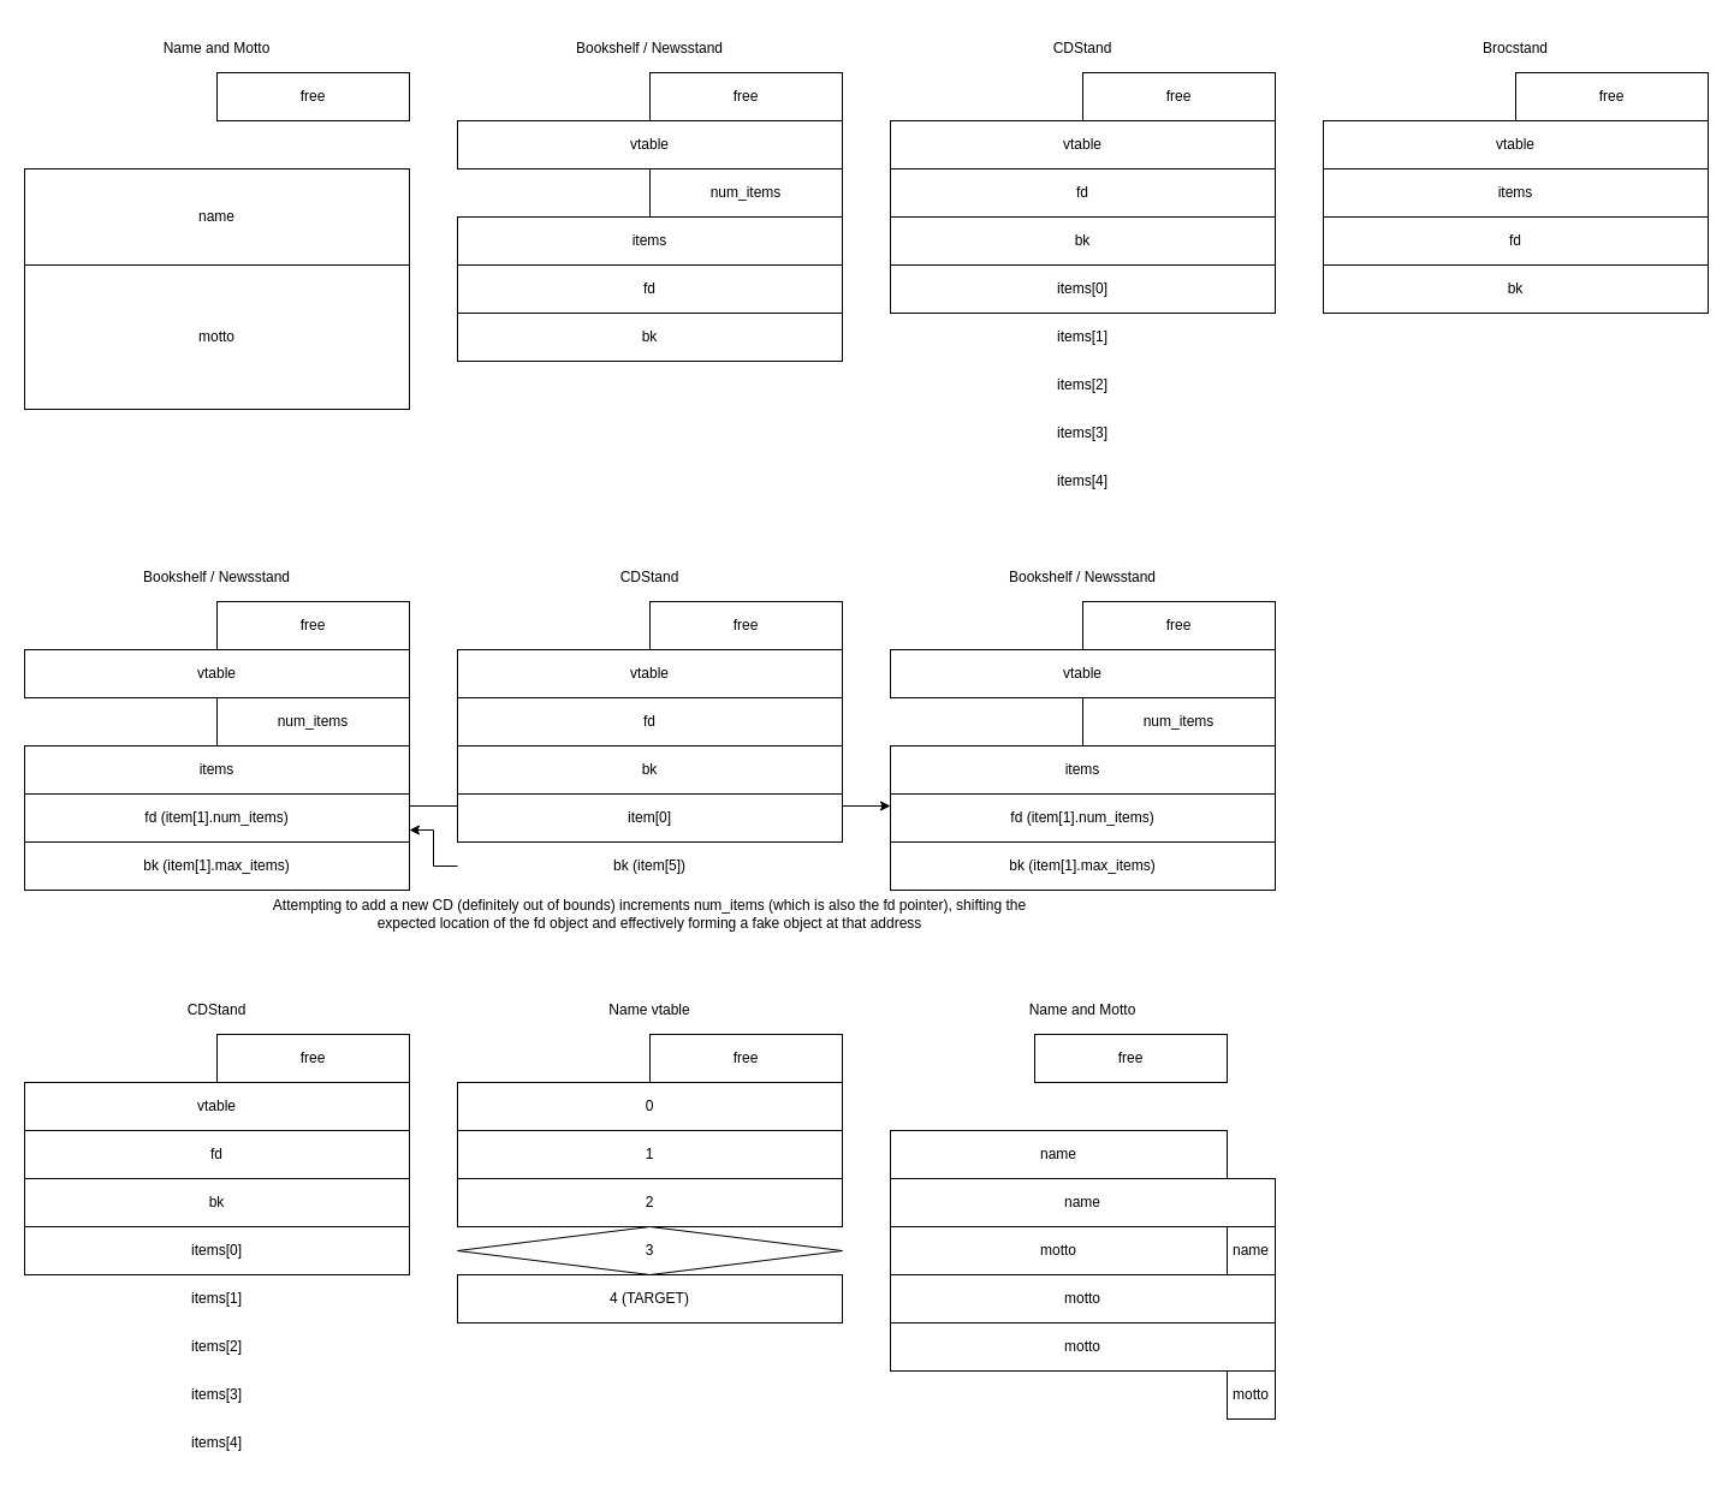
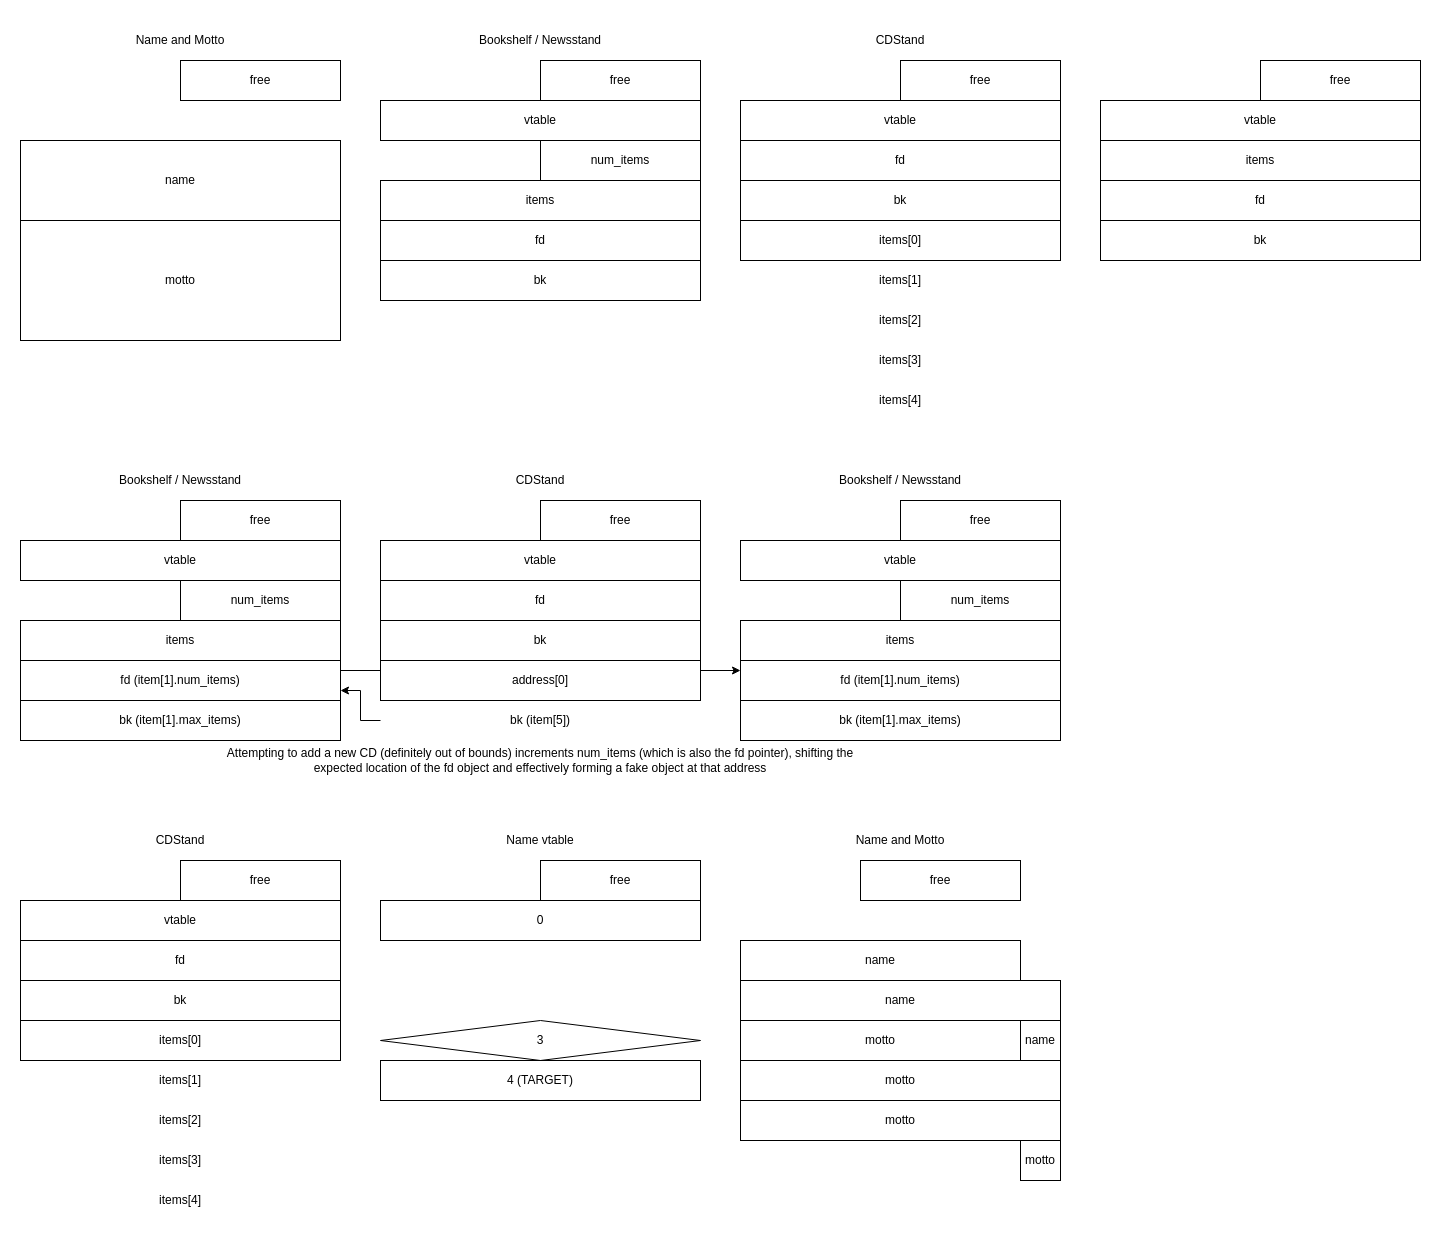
  <mxCell id="0" />
  <mxCell id="1" parent="0" />
  <mxCell id="2" value="" style="group" vertex="1" connectable="0" parent="1"><mxGeometry width="320" height="320" as="geometry" x="20" y="20" /></mxCell>
  <mxCell id="3" value="free" style="rounded=0;whiteSpace=wrap;html=1;" vertex="1" parent="2"><mxGeometry x="160" y="40" width="160" height="40" as="geometry" /></mxCell>
  <mxCell id="4" value="Name and Motto" style="text;html=1;strokeColor=none;fillColor=none;align=center;verticalAlign=middle;whiteSpace=wrap;rounded=0;" vertex="1" parent="2"><mxGeometry width="320" height="40" as="geometry" /></mxCell>
  <mxCell id="5" value="name" style="rounded=0;whiteSpace=wrap;html=1;" vertex="1" parent="2"><mxGeometry y="120" width="320" height="80" as="geometry" /></mxCell>
  <mxCell id="6" value="motto" style="rounded=0;whiteSpace=wrap;html=1;" vertex="1" parent="2"><mxGeometry y="200" width="320" height="120" as="geometry" /></mxCell>
  <mxCell id="7" value="" style="group" vertex="1" connectable="0" parent="1"><mxGeometry x="380" width="320" height="280" as="geometry" y="20" /></mxCell>
  <mxCell id="8" value="free" style="rounded=0;whiteSpace=wrap;html=1;" vertex="1" parent="7"><mxGeometry x="160" y="40" width="160" height="40" as="geometry" /></mxCell>
  <mxCell id="9" value="Bookshelf / Newsstand" style="text;html=1;strokeColor=none;fillColor=none;align=center;verticalAlign=middle;whiteSpace=wrap;rounded=0;" vertex="1" parent="7"><mxGeometry width="320" height="40" as="geometry" /></mxCell>
  <mxCell id="10" value="vtable" style="rounded=0;whiteSpace=wrap;html=1;" vertex="1" parent="7"><mxGeometry y="80" width="320" height="40" as="geometry" /></mxCell>
  <mxCell id="11" value="items" style="rounded=0;whiteSpace=wrap;html=1;" vertex="1" parent="7"><mxGeometry y="160" width="320" height="40" as="geometry" /></mxCell>
  <mxCell id="12" value="fd" style="rounded=0;whiteSpace=wrap;html=1;" vertex="1" parent="7"><mxGeometry y="200" width="320" height="40" as="geometry" /></mxCell>
  <mxCell id="13" value="bk" style="rounded=0;whiteSpace=wrap;html=1;" vertex="1" parent="7"><mxGeometry y="240" width="320" height="40" as="geometry" /></mxCell>
  <mxCell id="14" value="num_items" style="rounded=0;whiteSpace=wrap;html=1;" vertex="1" parent="7"><mxGeometry x="160" y="120" width="160" height="40" as="geometry" /></mxCell>
  <mxCell id="15" value="" style="group" vertex="1" connectable="0" parent="1"><mxGeometry x="740" width="320" height="400" as="geometry" y="20" /></mxCell>
  <mxCell id="16" value="free" style="rounded=0;whiteSpace=wrap;html=1;" vertex="1" parent="15"><mxGeometry x="160" y="40" width="160" height="40" as="geometry" /></mxCell>
  <mxCell id="17" value="CDStand" style="text;html=1;strokeColor=none;fillColor=none;align=center;verticalAlign=middle;whiteSpace=wrap;rounded=0;" vertex="1" parent="15"><mxGeometry width="320" height="40" as="geometry" /></mxCell>
  <mxCell id="18" value="vtable" style="rounded=0;whiteSpace=wrap;html=1;" vertex="1" parent="15"><mxGeometry y="80" width="320" height="40" as="geometry" /></mxCell>
  <mxCell id="19" value="fd" style="rounded=0;whiteSpace=wrap;html=1;" vertex="1" parent="15"><mxGeometry y="120" width="320" height="40" as="geometry" /></mxCell>
  <mxCell id="20" value="bk" style="rounded=0;whiteSpace=wrap;html=1;" vertex="1" parent="15"><mxGeometry y="160" width="320" height="40" as="geometry" /></mxCell>
  <mxCell id="21" value="items[0]" style="rounded=0;whiteSpace=wrap;html=1;" vertex="1" parent="15"><mxGeometry y="200" width="320" height="40" as="geometry" /></mxCell>
  <mxCell id="22" value="items[1]" style="text;html=1;strokeColor=none;fillColor=none;align=center;verticalAlign=middle;whiteSpace=wrap;rounded=0;" vertex="1" parent="15"><mxGeometry y="240" width="320" height="40" as="geometry" /></mxCell>
  <mxCell id="23" value="items[2]" style="text;html=1;strokeColor=none;fillColor=none;align=center;verticalAlign=middle;whiteSpace=wrap;rounded=0;" vertex="1" parent="15"><mxGeometry y="280" width="320" height="40" as="geometry" /></mxCell>
  <mxCell id="24" value="items[3]" style="text;html=1;strokeColor=none;fillColor=none;align=center;verticalAlign=middle;whiteSpace=wrap;rounded=0;" vertex="1" parent="15"><mxGeometry y="320" width="320" height="40" as="geometry" /></mxCell>
  <mxCell id="25" value="items[4]" style="text;html=1;strokeColor=none;fillColor=none;align=center;verticalAlign=middle;whiteSpace=wrap;rounded=0;" vertex="1" parent="15"><mxGeometry y="360" width="320" height="40" as="geometry" /></mxCell>
  <mxCell id="26" value="" style="group" vertex="1" connectable="0" parent="1"><mxGeometry x="1100" width="320" height="240" as="geometry" y="20" /></mxCell>
  <mxCell id="27" value="free" style="rounded=0;whiteSpace=wrap;html=1;" vertex="1" parent="26"><mxGeometry x="160" y="40" width="160" height="40" as="geometry" /></mxCell>
- <mxCell id="28" value="Brocstand" style="text;html=1;strokeColor=none;fillColor=none;align=center;verticalAlign=middle;whiteSpace=wrap;rounded=0;" vertex="1" parent="26"><mxGeometry width="320" height="40" as="geometry" /></mxCell>
  <mxCell id="29" value="vtable" style="rounded=0;whiteSpace=wrap;html=1;" vertex="1" parent="26"><mxGeometry y="80" width="320" height="40" as="geometry" /></mxCell>
  <mxCell id="30" value="items" style="rounded=0;whiteSpace=wrap;html=1;" vertex="1" parent="26"><mxGeometry y="120" width="320" height="40" as="geometry" /></mxCell>
  <mxCell id="31" value="fd" style="rounded=0;whiteSpace=wrap;html=1;" vertex="1" parent="26"><mxGeometry y="160" width="320" height="40" as="geometry" /></mxCell>
  <mxCell id="32" value="bk" style="rounded=0;whiteSpace=wrap;html=1;" vertex="1" parent="26"><mxGeometry y="200" width="320" height="40" as="geometry" /></mxCell>
  <mxCell id="33" value="" style="group" vertex="1" connectable="0" parent="1"><mxGeometry y="460" width="1040" height="320" as="geometry" x="20" /></mxCell>
  <mxCell id="34" value="" style="endArrow=classic;html=1;rounded=0;exitX=1;exitY=0.25;exitDx=0;exitDy=0;" edge="1" parent="33" source="40"><mxGeometry width="50" height="50" relative="1" as="geometry"><mxPoint x="710" y="230" as="sourcePoint" /><mxPoint x="720" y="210" as="targetPoint" /></mxGeometry></mxCell>
  <mxCell id="35" value="" style="group" vertex="1" connectable="0" parent="33"><mxGeometry width="320" height="280" as="geometry" /></mxCell>
  <mxCell id="36" value="free" style="rounded=0;whiteSpace=wrap;html=1;" vertex="1" parent="35"><mxGeometry x="160" y="40" width="160" height="40" as="geometry" /></mxCell>
  <mxCell id="37" value="Bookshelf / Newsstand" style="text;html=1;strokeColor=none;fillColor=none;align=center;verticalAlign=middle;whiteSpace=wrap;rounded=0;" vertex="1" parent="35"><mxGeometry width="320" height="40" as="geometry" /></mxCell>
  <mxCell id="38" value="vtable" style="rounded=0;whiteSpace=wrap;html=1;" vertex="1" parent="35"><mxGeometry y="80" width="320" height="40" as="geometry" /></mxCell>
  <mxCell id="39" value="items" style="rounded=0;whiteSpace=wrap;html=1;" vertex="1" parent="35"><mxGeometry y="160" width="320" height="40" as="geometry" /></mxCell>
  <mxCell id="40" value="fd (item[1].num_items)" style="rounded=0;whiteSpace=wrap;html=1;" vertex="1" parent="35"><mxGeometry y="200" width="320" height="40" as="geometry" /></mxCell>
  <mxCell id="41" value="bk (item[1].max_items)" style="rounded=0;whiteSpace=wrap;html=1;" vertex="1" parent="35"><mxGeometry y="240" width="320" height="40" as="geometry" /></mxCell>
  <mxCell id="42" value="num_items" style="rounded=0;whiteSpace=wrap;html=1;" vertex="1" parent="35"><mxGeometry x="160" y="120" width="160" height="40" as="geometry" /></mxCell>
  <mxCell id="43" value="" style="endArrow=classic;html=1;rounded=0;exitX=0;exitY=0.5;exitDx=0;exitDy=0;entryX=1;entryY=0.75;entryDx=0;entryDy=0;" edge="1" parent="33" source="50" target="40"><mxGeometry width="50" height="50" relative="1" as="geometry"><mxPoint x="410" y="190" as="sourcePoint" /><mxPoint x="460" y="140" as="targetPoint" /><Array as="points"><mxPoint x="340" y="260" /><mxPoint x="340" y="230" /></Array></mxGeometry></mxCell>
  <mxCell id="44" value="" style="group" vertex="1" connectable="0" parent="33"><mxGeometry x="360" width="320" height="280" as="geometry" /></mxCell>
  <mxCell id="45" value="free" style="rounded=0;whiteSpace=wrap;html=1;" vertex="1" parent="44"><mxGeometry x="160" y="40" width="160" height="40" as="geometry" /></mxCell>
  <mxCell id="46" value="CDStand" style="text;html=1;strokeColor=none;fillColor=none;align=center;verticalAlign=middle;whiteSpace=wrap;rounded=0;" vertex="1" parent="44"><mxGeometry width="320" height="40" as="geometry" /></mxCell>
  <mxCell id="47" value="vtable" style="rounded=0;whiteSpace=wrap;html=1;container=0;" vertex="1" parent="44"><mxGeometry y="80" width="320" height="40" as="geometry" /></mxCell>
  <mxCell id="48" value="bk" style="rounded=0;whiteSpace=wrap;html=1;" vertex="1" parent="44"><mxGeometry y="160" width="320" height="40" as="geometry" /></mxCell>
- <mxCell id="49" value="item[0]" style="rounded=0;whiteSpace=wrap;html=1;" vertex="1" parent="44"><mxGeometry y="200" width="320" height="40" as="geometry" /></mxCell>
+ <mxCell id="49" value="address[0]" style="rounded=0;whiteSpace=wrap;html=1;" vertex="1" parent="44"><mxGeometry y="200" width="320" height="40" as="geometry" /></mxCell>
  <mxCell id="50" value="bk (item[5])" style="text;html=1;strokeColor=none;fillColor=none;align=center;verticalAlign=middle;whiteSpace=wrap;rounded=0;" vertex="1" parent="44"><mxGeometry y="240" width="320" height="40" as="geometry" /></mxCell>
  <mxCell id="51" value="fd" style="rounded=0;whiteSpace=wrap;html=1;container=0;" vertex="1" parent="44"><mxGeometry y="120" width="320" height="40" as="geometry" /></mxCell>
  <mxCell id="52" value="" style="group" vertex="1" connectable="0" parent="33"><mxGeometry x="720" width="320" height="280" as="geometry" /></mxCell>
  <mxCell id="53" value="free" style="rounded=0;whiteSpace=wrap;html=1;" vertex="1" parent="52"><mxGeometry x="160" y="40" width="160" height="40" as="geometry" /></mxCell>
  <mxCell id="54" value="Bookshelf / Newsstand" style="text;html=1;strokeColor=none;fillColor=none;align=center;verticalAlign=middle;whiteSpace=wrap;rounded=0;" vertex="1" parent="52"><mxGeometry width="320" height="40" as="geometry" /></mxCell>
  <mxCell id="55" value="vtable" style="rounded=0;whiteSpace=wrap;html=1;" vertex="1" parent="52"><mxGeometry y="80" width="320" height="40" as="geometry" /></mxCell>
  <mxCell id="56" value="items" style="rounded=0;whiteSpace=wrap;html=1;" vertex="1" parent="52"><mxGeometry y="160" width="320" height="40" as="geometry" /></mxCell>
  <mxCell id="57" value="fd (item[1].num_items)" style="rounded=0;whiteSpace=wrap;html=1;" vertex="1" parent="52"><mxGeometry y="200" width="320" height="40" as="geometry" /></mxCell>
  <mxCell id="58" value="bk (item[1].max_items)" style="rounded=0;whiteSpace=wrap;html=1;" vertex="1" parent="52"><mxGeometry y="240" width="320" height="40" as="geometry" /></mxCell>
  <mxCell id="59" value="num_items" style="rounded=0;whiteSpace=wrap;html=1;" vertex="1" parent="52"><mxGeometry x="160" y="120" width="160" height="40" as="geometry" /></mxCell>
  <mxCell id="60" value="Attempting to add a new CD (definitely out of bounds) increments num_items (which is also the fd pointer), shifting the expected location of the fd object and effectively forming a fake object at that address" style="text;html=1;strokeColor=none;fillColor=none;align=center;verticalAlign=middle;whiteSpace=wrap;rounded=0;" vertex="1" parent="33"><mxGeometry x="200" y="280" width="640" height="40" as="geometry" /></mxCell>
  <mxCell id="61" value="" style="group" vertex="1" connectable="0" parent="1"><mxGeometry y="820" width="320" height="400" as="geometry" x="20" /></mxCell>
  <mxCell id="62" value="free" style="rounded=0;whiteSpace=wrap;html=1;" vertex="1" parent="61"><mxGeometry x="160" y="40" width="160" height="40" as="geometry" /></mxCell>
  <mxCell id="63" value="CDStand" style="text;html=1;strokeColor=none;fillColor=none;align=center;verticalAlign=middle;whiteSpace=wrap;rounded=0;" vertex="1" parent="61"><mxGeometry width="320" height="40" as="geometry" /></mxCell>
  <mxCell id="64" value="vtable" style="rounded=0;whiteSpace=wrap;html=1;" vertex="1" parent="61"><mxGeometry y="80" width="320" height="40" as="geometry" /></mxCell>
  <mxCell id="65" value="fd" style="rounded=0;whiteSpace=wrap;html=1;" vertex="1" parent="61"><mxGeometry y="120" width="320" height="40" as="geometry" /></mxCell>
  <mxCell id="66" value="bk" style="rounded=0;whiteSpace=wrap;html=1;" vertex="1" parent="61"><mxGeometry y="160" width="320" height="40" as="geometry" /></mxCell>
  <mxCell id="67" value="items[0]" style="rounded=0;whiteSpace=wrap;html=1;" vertex="1" parent="61"><mxGeometry y="200" width="320" height="40" as="geometry" /></mxCell>
  <mxCell id="68" value="items[1]" style="text;html=1;strokeColor=none;fillColor=none;align=center;verticalAlign=middle;whiteSpace=wrap;rounded=0;" vertex="1" parent="61"><mxGeometry y="240" width="320" height="40" as="geometry" /></mxCell>
  <mxCell id="69" value="items[2]" style="text;html=1;strokeColor=none;fillColor=none;align=center;verticalAlign=middle;whiteSpace=wrap;rounded=0;" vertex="1" parent="61"><mxGeometry y="280" width="320" height="40" as="geometry" /></mxCell>
  <mxCell id="70" value="items[3]" style="text;html=1;strokeColor=none;fillColor=none;align=center;verticalAlign=middle;whiteSpace=wrap;rounded=0;" vertex="1" parent="61"><mxGeometry y="320" width="320" height="40" as="geometry" /></mxCell>
  <mxCell id="71" value="items[4]" style="text;html=1;strokeColor=none;fillColor=none;align=center;verticalAlign=middle;whiteSpace=wrap;rounded=0;" vertex="1" parent="61"><mxGeometry y="360" width="320" height="40" as="geometry" /></mxCell>
  <mxCell id="72" value="" style="group" vertex="1" connectable="0" parent="1"><mxGeometry x="380" y="820" width="320" height="280" as="geometry" /></mxCell>
  <mxCell id="73" value="0" style="rounded=0;whiteSpace=wrap;html=1;" vertex="1" parent="72"><mxGeometry y="80" width="320" height="40" as="geometry" /></mxCell>
  <mxCell id="74" value="Name vtable" style="text;html=1;strokeColor=none;fillColor=none;align=center;verticalAlign=middle;whiteSpace=wrap;rounded=0;" vertex="1" parent="72"><mxGeometry width="320" height="40" as="geometry" /></mxCell>
- <mxCell id="75" value="1" style="rounded=0;whiteSpace=wrap;html=1;" vertex="1" parent="72"><mxGeometry y="120" width="320" height="40" as="geometry" /></mxCell>
- <mxCell id="76" value="2" style="rounded=0;whiteSpace=wrap;html=1;" vertex="1" parent="72"><mxGeometry y="160" width="320" height="40" as="geometry" /></mxCell>
  <mxCell id="77" value="3" style="rhombus;whiteSpace=wrap;html=1;" vertex="1" parent="72"><mxGeometry y="200" width="320" height="40" as="geometry" /></mxCell>
  <mxCell id="78" value="4 (TARGET)" style="rounded=0;whiteSpace=wrap;html=1;" vertex="1" parent="72"><mxGeometry y="240" width="320" height="40" as="geometry" /></mxCell>
  <mxCell id="79" value="free" style="rounded=0;whiteSpace=wrap;html=1;" vertex="1" parent="72"><mxGeometry x="160" y="40" width="160" height="40" as="geometry" /></mxCell>
  <mxCell id="80" value="" style="group" vertex="1" connectable="0" parent="1"><mxGeometry x="740" y="820" width="320" height="360" as="geometry" /></mxCell>
  <mxCell id="81" value="free" style="rounded=0;whiteSpace=wrap;html=1;" vertex="1" parent="80"><mxGeometry x="120" y="40" width="160" height="40" as="geometry" /></mxCell>
  <mxCell id="82" value="Name and Motto" style="text;html=1;strokeColor=none;fillColor=none;align=center;verticalAlign=middle;whiteSpace=wrap;rounded=0;" vertex="1" parent="80"><mxGeometry width="320" height="40" as="geometry" /></mxCell>
  <mxCell id="83" value="name" style="rounded=0;whiteSpace=wrap;html=1;" vertex="1" parent="80"><mxGeometry y="160" width="320" height="40" as="geometry" /></mxCell>
  <mxCell id="84" value="motto" style="rounded=0;whiteSpace=wrap;html=1;" vertex="1" parent="80"><mxGeometry y="240" width="320" height="40" as="geometry" /></mxCell>
  <mxCell id="85" value="name" style="rounded=0;whiteSpace=wrap;html=1;" vertex="1" parent="80"><mxGeometry y="120" width="280" height="40" as="geometry" /></mxCell>
  <mxCell id="86" value="name" style="rounded=0;whiteSpace=wrap;html=1;" vertex="1" parent="80"><mxGeometry x="280" y="200" width="40" height="40" as="geometry" /></mxCell>
  <mxCell id="87" value="motto" style="rounded=0;whiteSpace=wrap;html=1;" vertex="1" parent="80"><mxGeometry x="280" y="320" width="40" height="40" as="geometry" /></mxCell>
  <mxCell id="88" value="motto" style="rounded=0;whiteSpace=wrap;html=1;" vertex="1" parent="80"><mxGeometry y="200" width="280" height="40" as="geometry" /></mxCell>
  <mxCell id="89" value="motto" style="rounded=0;whiteSpace=wrap;html=1;" vertex="1" parent="80"><mxGeometry y="280" width="320" height="40" as="geometry" /></mxCell>
